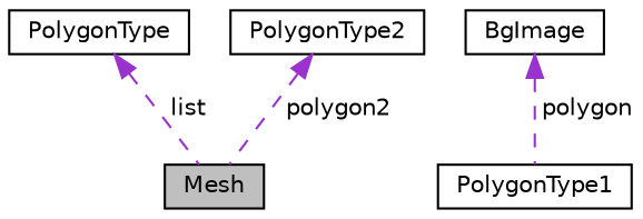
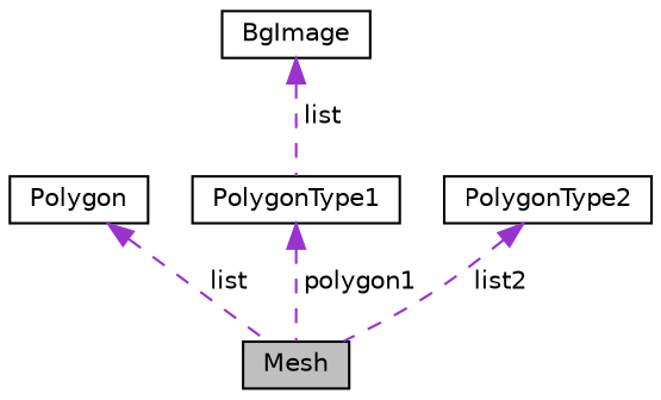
  digraph {
    node [color=black fillcolor=white fontname=Helvetica fontsize=10 shape=record style=filled]
    edge [color=darkorchid3 dir=back fontname=Helvetica fontsize=10 labelfontname=Helvetica labelfontsize=10 style=dashed]
    n1 [fillcolor=grey75 fontcolor=black height=0.2 label=Mesh width=0.4]
-   n2 [height=0.2 label=PolygonType width=0.4]
+   n2 [height=0.2 label=Polygon width=0.4]
    n3 [height=0.2 label=PolygonType1 width=0.4]
    n4 [height=0.2 label=BgImage width=0.4]
    n5 [height=0.2 label=PolygonType2 width=0.4]
    n2 -> n1 [label=" list"]
-   n4 -> n3 [label=" polygon"]
-   n5 -> n1 [label=" polygon2"]
+   n3 -> n1 [label=" polygon1"]
+   n4 -> n3 [label=" list"]
+   n5 -> n1 [label=" list2"]
  }
